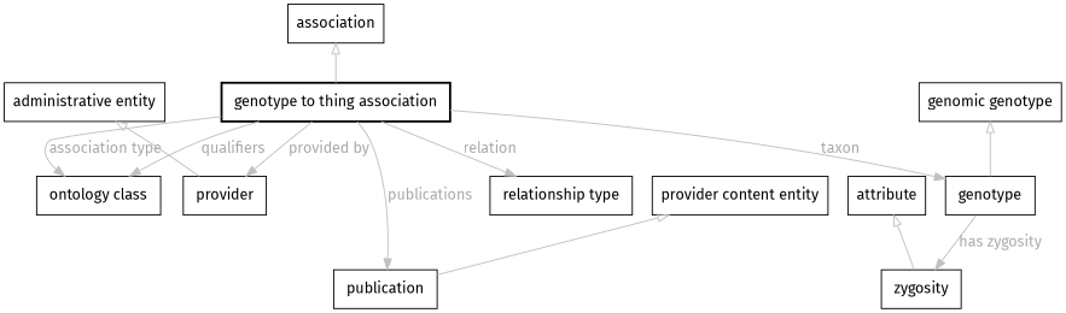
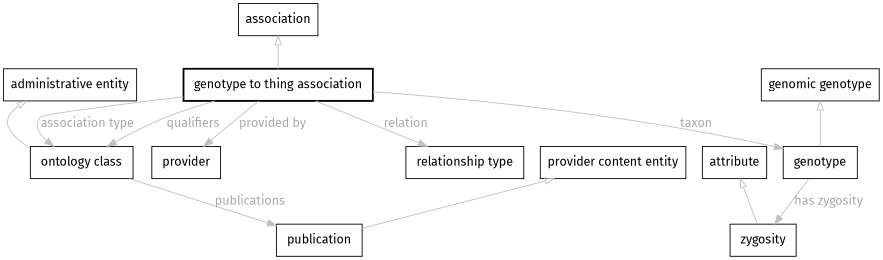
  digraph {
    fontname="Fira Sans"
    fontsize=32
    penwidth=5
    node [color=black fontname="Fira Sans" shape=rectangle style=solid]
    edge [color=gray fontcolor=darkgray fontname="Fira Sans"]
    n1 [label=" genotype to thing association " style=bold]
    n2 [label=" provider "]
    n3 [label=" publication "]
    n4 [label=" ontology class "]
    n5 [label=" relationship type "]
    n6 [label=" genotype "]
    n7 [label=" zygosity "]
    association [style=""]
    "administrative entity" [style=""]
    n10 [label="provider content entity" style=""]
    n11 [label="genomic genotype" style=""]
    attribute [style=""]
    n1 -> n2 [label="provided by"]
-   n1 -> n3 [label=publications]
+   n4 -> n3 [label=publications]
    n1 -> n4 [label=qualifiers]
    n1 -> n4 [label="association type"]
    n1 -> n5 [label=relation]
    n1 -> n6 [label=taxon]
    n6 -> n7 [label="has zygosity"]
    association -> n1 [arrowtail=onormal dir=back]
-   "administrative entity" -> n2 [arrowtail=onormal dir=back]
+   "administrative entity" -> n4 [arrowtail=onormal dir=back]
    n10 -> n3 [arrowtail=onormal dir=back]
    n11 -> n6 [arrowtail=onormal dir=back]
    attribute -> n7 [arrowtail=onormal dir=back]
  }
